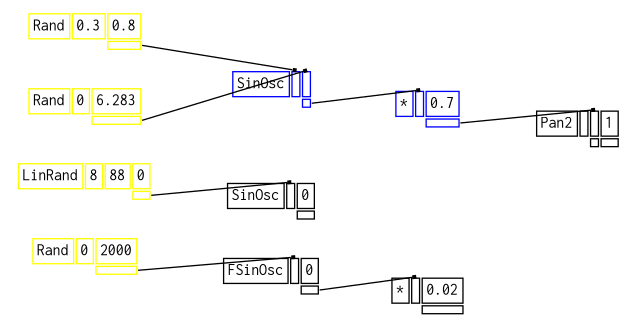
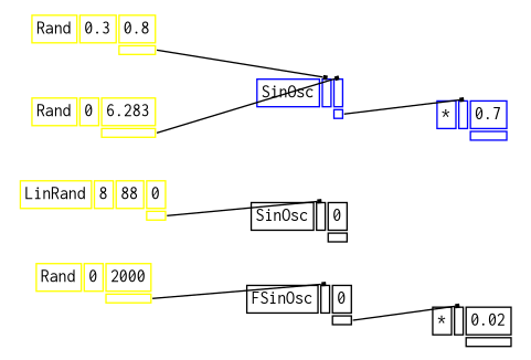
  digraph {
    rankdir=LR
    splines=false
    node [color=yellow fontname=Courier fontsize=12 shape=plaintext]
    edge [arrowhead=box arrowsize=0.25 headport=i_0 tailport=o_0]
    n1 [label=<<TABLE BORDER="0" CELLBORDER="1"><TR><TD>Rand</TD><TD ID="u_2:K_0">0</TD><TD ID="u_2:K_1">2000</TD></TR><TR><TD BORDER="0"></TD><TD BORDER="0"></TD><TD PORT="o_0" ID="u_2:o_0"></TD></TR></TABLE>>]
    n2 [color=black label=<<TABLE BORDER="0" CELLBORDER="1"><TR><TD>FSinOsc</TD><TD PORT="i_0" ID="u_3:i_0"></TD><TD ID="u_3:K_1">0</TD></TR><TR><TD BORDER="0"></TD><TD BORDER="0"></TD><TD PORT="o_0" ID="u_3:o_0"></TD></TR></TABLE>>]
    n3 [color=black label=<<TABLE BORDER="0" CELLBORDER="1"><TR><TD>*</TD><TD PORT="i_0" ID="u_5:i_0"></TD><TD ID="u_5:K_1">0.02</TD></TR><TR><TD BORDER="0"></TD><TD BORDER="0"></TD><TD PORT="o_0" ID="u_5:o_0"></TD></TR></TABLE>>]
    n4 [label=<<TABLE BORDER="0" CELLBORDER="1"><TR><TD>LinRand</TD><TD ID="u_8:K_0">8</TD><TD ID="u_8:K_1">88</TD><TD ID="u_8:K_2">0</TD></TR><TR><TD BORDER="0"></TD><TD BORDER="0"></TD><TD BORDER="0"></TD><TD PORT="o_0" ID="u_8:o_0"></TD></TR></TABLE>>]
    n5 [color=black label=<<TABLE BORDER="0" CELLBORDER="1"><TR><TD>SinOsc</TD><TD PORT="i_0" ID="u_9:i_0"></TD><TD ID="u_9:K_1">0</TD></TR><TR><TD BORDER="0"></TD><TD BORDER="0"></TD><TD PORT="o_0" ID="u_9:o_0"></TD></TR></TABLE>>]
-   n6 [color=black label=<<TABLE BORDER="0" CELLBORDER="1"><TR><TD>Pan2</TD><TD PORT="i_0" ID="u_20:i_0"></TD><TD PORT="i_1" ID="u_20:i_1"></TD><TD ID="u_20:K_2">1</TD></TR><TR><TD BORDER="0"></TD><TD BORDER="0"></TD><TD PORT="o_0" ID="u_20:o_0"></TD><TD PORT="o_1" ID="u_20:o_1"></TD></TR></TABLE>>]
    n7 [label=<<TABLE BORDER="0" CELLBORDER="1"><TR><TD>Rand</TD><TD ID="u_13:K_0">0.3</TD><TD ID="u_13:K_1">0.8</TD></TR><TR><TD BORDER="0"></TD><TD BORDER="0"></TD><TD PORT="o_0" ID="u_13:o_0"></TD></TR></TABLE>>]
    n8 [color=blue label=<<TABLE BORDER="0" CELLBORDER="1"><TR><TD>SinOsc</TD><TD PORT="i_0" ID="u_16:i_0"></TD><TD PORT="i_1" ID="u_16:i_1"></TD></TR><TR><TD BORDER="0"></TD><TD BORDER="0"></TD><TD PORT="o_0" ID="u_16:o_0"></TD></TR></TABLE>>]
    n9 [color=blue label=<<TABLE BORDER="0" CELLBORDER="1"><TR><TD>*</TD><TD PORT="i_0" ID="u_18:i_0"></TD><TD ID="u_18:K_1">0.7</TD></TR><TR><TD BORDER="0"></TD><TD BORDER="0"></TD><TD PORT="o_0" ID="u_18:o_0"></TD></TR></TABLE>>]
    n10 [label=<<TABLE BORDER="0" CELLBORDER="1"><TR><TD>Rand</TD><TD ID="u_15:K_0">0</TD><TD ID="u_15:K_1">6.283</TD></TR><TR><TD BORDER="0"></TD><TD BORDER="0"></TD><TD PORT="o_0" ID="u_15:o_0"></TD></TR></TABLE>>]
    n1 -> n2
    n2 -> n3
    n4 -> n5
    n7 -> n8
    n8 -> n9
-   n9 -> n6 [headport=i_1]
    n10 -> n8 [headport=i_1]
  }
